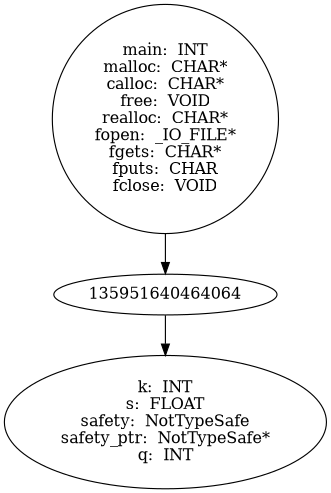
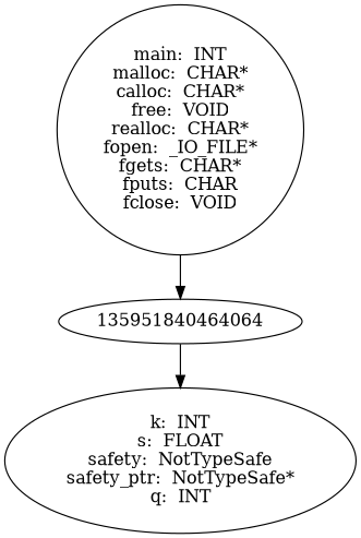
  digraph {
    n1 [label="main:  INT\nmalloc:  CHAR*\ncalloc:  CHAR*\nfree:  VOID\nrealloc:  CHAR*\nfopen:  _IO_FILE*\nfgets:  CHAR*\nfputs:  CHAR\nfclose:  VOID"]
-   135951640464064
+   135951640464064 [label=135951840464064]
    n3 [label="k:  INT\ns:  FLOAT\nsafety:  NotTypeSafe\nsafety_ptr:  NotTypeSafe*\nq:  INT"]
    n1 -> 135951640464064
    135951640464064 -> n3
  }
